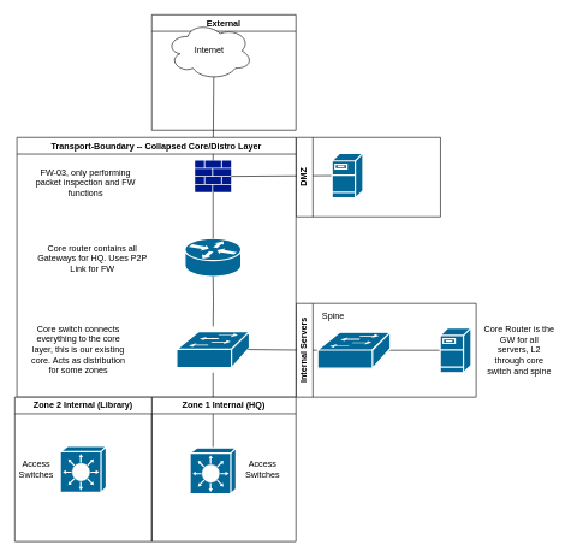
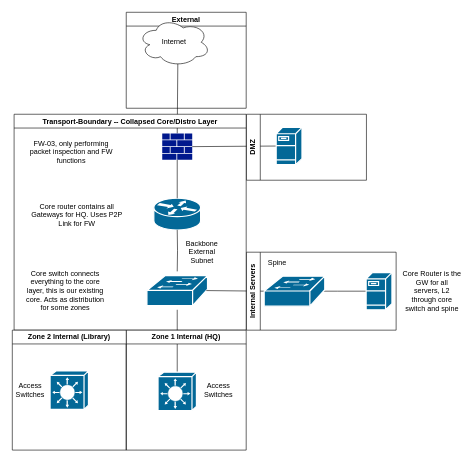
  <mxCell id="0" />
  <mxCell id="1" parent="0" />
  <mxCell id="2" value="" style="endArrow=none;html=1;rounded=0;entryX=0.55;entryY=0.95;entryDx=0;entryDy=0;entryPerimeter=0;exitX=0.5;exitY=0;exitDx=0;exitDy=0;exitPerimeter=0;" edge="1" parent="1" source="6" target="4"><mxGeometry width="50" height="50" relative="1" as="geometry"><mxPoint x="-45" y="280" as="sourcePoint" /><mxPoint x="5" y="230" as="targetPoint" /></mxGeometry></mxCell>
  <mxCell id="3" value="External" style="swimlane;whiteSpace=wrap;html=1;" vertex="1" parent="1"><mxGeometry x="210" width="200" height="160" as="geometry" y="20" /></mxCell>
  <mxCell id="4" value="Internet" style="ellipse;shape=cloud;whiteSpace=wrap;html=1;" vertex="1" parent="3"><mxGeometry x="20" y="10" width="120" height="80" as="geometry" /></mxCell>
  <mxCell id="5" value="Transport-Boundary -- Collapsed Core/Distro Layer" style="swimlane;whiteSpace=wrap;html=1;" vertex="1" parent="1"><mxGeometry x="23" y="190" width="387" height="360" as="geometry" /></mxCell>
  <mxCell id="6" value="" style="sketch=0;aspect=fixed;pointerEvents=1;shadow=0;dashed=0;html=1;strokeColor=none;labelPosition=center;verticalLabelPosition=bottom;verticalAlign=top;align=center;fillColor=#00188D;shape=mxgraph.mscae.enterprise.firewall" vertex="1" parent="5"><mxGeometry x="247" y="32" width="50" height="44" as="geometry" /></mxCell>
  <mxCell id="7" value="" style="shape=mxgraph.cisco.routers.router;sketch=0;html=1;pointerEvents=1;dashed=0;fillColor=#036897;strokeColor=#ffffff;strokeWidth=2;verticalLabelPosition=bottom;verticalAlign=top;align=center;outlineConnect=0;" vertex="1" parent="5"><mxGeometry x="233" y="140" width="78" height="53" as="geometry" /></mxCell>
  <mxCell id="8" value="" style="edgeStyle=orthogonalEdgeStyle;rounded=0;orthogonalLoop=1;jettySize=auto;html=1;endArrow=none;startFill=0;" edge="1" parent="5" source="7" target="6"><mxGeometry relative="1" as="geometry" /></mxCell>
  <mxCell id="9" value="Core router contains all Gateways for HQ. Uses P2P Link for FW" style="text;html=1;align=center;verticalAlign=middle;whiteSpace=wrap;rounded=0;" vertex="1" parent="5"><mxGeometry x="17" y="143" width="176" height="50" as="geometry" /></mxCell>
  <mxCell id="10" value="FW-03, only performing packet inspection and FW functions" style="text;html=1;align=center;verticalAlign=middle;whiteSpace=wrap;rounded=0;" vertex="1" parent="5"><mxGeometry x="17.5" y="41" width="155" height="43" as="geometry" /></mxCell>
  <mxCell id="11" value="" style="edgeStyle=orthogonalEdgeStyle;rounded=0;orthogonalLoop=1;jettySize=auto;html=1;entryX=0.5;entryY=1;entryDx=0;entryDy=0;entryPerimeter=0;endArrow=none;startFill=0;" edge="1" parent="5" target="7"><mxGeometry relative="1" as="geometry"><mxPoint x="272" y="262" as="sourcePoint" /><mxPoint x="272" y="234" as="targetPoint" /></mxGeometry></mxCell>
  <mxCell id="12" value="Core switch connects everything to the core layer, this is our existing core. Acts as distribution for some zones" style="text;html=1;align=center;verticalAlign=middle;whiteSpace=wrap;rounded=0;" vertex="1" parent="5"><mxGeometry x="17.5" y="259.5" width="135" height="69" as="geometry" /></mxCell>
+ <mxCell id="13" value="Backbone External Subnet" style="text;html=1;align=center;verticalAlign=middle;whiteSpace=wrap;rounded=0;" vertex="1" parent="5"><mxGeometry x="277" y="210" width="73" height="40" as="geometry" /></mxCell>
  <mxCell id="14" value="" style="shape=mxgraph.cisco.switches.workgroup_switch;sketch=0;html=1;pointerEvents=1;dashed=0;fillColor=#036897;strokeColor=#ffffff;strokeWidth=2;verticalLabelPosition=bottom;verticalAlign=top;align=center;outlineConnect=0;" vertex="1" parent="5"><mxGeometry x="221.5" y="269" width="101" height="50" as="geometry" /></mxCell>
  <mxCell id="15" value="" style="endArrow=none;html=1;rounded=0;entryX=0;entryY=0.5;entryDx=0;entryDy=0;entryPerimeter=0;exitX=1;exitY=0.5;exitDx=0;exitDy=0;exitPerimeter=0;" edge="1" parent="1" source="6" target="17"><mxGeometry width="50" height="50" relative="1" as="geometry"><mxPoint x="320" y="330" as="sourcePoint" /><mxPoint x="370" y="280" as="targetPoint" /></mxGeometry></mxCell>
  <mxCell id="16" value="DMZ" style="swimlane;horizontal=0;whiteSpace=wrap;html=1;flipH=1;flipV=0;direction=west;" vertex="1" parent="1"><mxGeometry x="410.5" y="190" width="200" height="110" as="geometry" /></mxCell>
  <mxCell id="17" value="" style="shape=mxgraph.cisco.servers.fileserver;sketch=0;html=1;pointerEvents=1;dashed=0;fillColor=#036897;strokeColor=#ffffff;strokeWidth=2;verticalLabelPosition=bottom;verticalAlign=top;align=center;outlineConnect=0;" vertex="1" parent="16"><mxGeometry x="49.5" y="22" width="43" height="62" as="geometry" /></mxCell>
  <mxCell id="18" value="" style="edgeStyle=orthogonalEdgeStyle;rounded=0;orthogonalLoop=1;jettySize=auto;html=1;endArrow=none;startFill=0;" edge="1" parent="1" source="20"><mxGeometry relative="1" as="geometry"><mxPoint x="295" y="516" as="targetPoint" /></mxGeometry></mxCell>
  <mxCell id="19" value="Zone 1 Internal (HQ)" style="swimlane;whiteSpace=wrap;html=1;" vertex="1" parent="1"><mxGeometry x="210" y="550" width="200" height="200" as="geometry" /></mxCell>
  <mxCell id="20" value="" style="shape=mxgraph.cisco.switches.layer_3_switch;sketch=0;html=1;pointerEvents=1;dashed=0;fillColor=#036897;strokeColor=#ffffff;strokeWidth=2;verticalLabelPosition=bottom;verticalAlign=top;align=center;outlineConnect=0;" vertex="1" parent="19"><mxGeometry x="53" y="70" width="64" height="64" as="geometry" /></mxCell>
  <mxCell id="21" value="Access Switches" style="text;html=1;align=center;verticalAlign=middle;whiteSpace=wrap;rounded=0;" vertex="1" parent="19"><mxGeometry x="124" y="85" width="60" height="30" as="geometry" /></mxCell>
  <mxCell id="22" value="Zone 2 Internal (Library)" style="swimlane;whiteSpace=wrap;html=1;" vertex="1" parent="1"><mxGeometry x="20" y="550" width="190" height="200" as="geometry" /></mxCell>
  <mxCell id="23" value="" style="shape=mxgraph.cisco.switches.layer_3_switch;sketch=0;html=1;pointerEvents=1;dashed=0;fillColor=#036897;strokeColor=#ffffff;strokeWidth=2;verticalLabelPosition=bottom;verticalAlign=top;align=center;outlineConnect=0;" vertex="1" parent="22"><mxGeometry x="63" y="68" width="64" height="64" as="geometry" /></mxCell>
  <mxCell id="24" value="Access Switches" style="text;html=1;align=center;verticalAlign=middle;whiteSpace=wrap;rounded=0;" vertex="1" parent="22"><mxGeometry y="85" width="60" height="30" as="geometry" /></mxCell>
  <mxCell id="25" value="Core Router is the GW for all servers, L2 through core switch and spine" style="text;html=1;align=center;verticalAlign=middle;whiteSpace=wrap;rounded=0;" vertex="1" parent="1"><mxGeometry x="670" y="447.5" width="100" height="75" as="geometry" /></mxCell>
  <mxCell id="26" value="" style="endArrow=none;html=1;rounded=0;entryX=0;entryY=0.5;entryDx=0;entryDy=0;entryPerimeter=0;exitX=0.98;exitY=0.5;exitDx=0;exitDy=0;exitPerimeter=0;" edge="1" parent="1" source="14" target="31"><mxGeometry width="50" height="50" relative="1" as="geometry"><mxPoint x="350" y="485" as="sourcePoint" /><mxPoint x="450" y="485" as="targetPoint" /></mxGeometry></mxCell>
  <mxCell id="27" value="Internal Servers" style="swimlane;horizontal=0;whiteSpace=wrap;html=1;flipH=1;flipV=0;direction=west;startSize=23;" vertex="1" parent="1"><mxGeometry x="410.5" y="420" width="249.5" height="130" as="geometry" /></mxCell>
  <mxCell id="28" value="" style="edgeStyle=orthogonalEdgeStyle;rounded=0;orthogonalLoop=1;jettySize=auto;html=1;endArrow=none;startFill=0;" edge="1" parent="27" source="29"><mxGeometry relative="1" as="geometry"><mxPoint x="103.5" y="65" as="targetPoint" /></mxGeometry></mxCell>
  <mxCell id="29" value="" style="shape=mxgraph.cisco.servers.fileserver;sketch=0;html=1;pointerEvents=1;dashed=0;fillColor=#036897;strokeColor=#ffffff;strokeWidth=2;verticalLabelPosition=bottom;verticalAlign=top;align=center;outlineConnect=0;" vertex="1" parent="27"><mxGeometry x="199.5" y="34" width="43" height="62" as="geometry" /></mxCell>
  <mxCell id="30" value="Spine" style="text;html=1;align=center;verticalAlign=middle;whiteSpace=wrap;rounded=0;" vertex="1" parent="27"><mxGeometry x="21.5" y="3" width="60" height="30" as="geometry" /></mxCell>
  <mxCell id="31" value="" style="shape=mxgraph.cisco.switches.workgroup_switch;sketch=0;html=1;pointerEvents=1;dashed=0;fillColor=#036897;strokeColor=#ffffff;strokeWidth=2;verticalLabelPosition=bottom;verticalAlign=top;align=center;outlineConnect=0;" vertex="1" parent="27"><mxGeometry x="29.5" y="40" width="101" height="50" as="geometry" /></mxCell>
